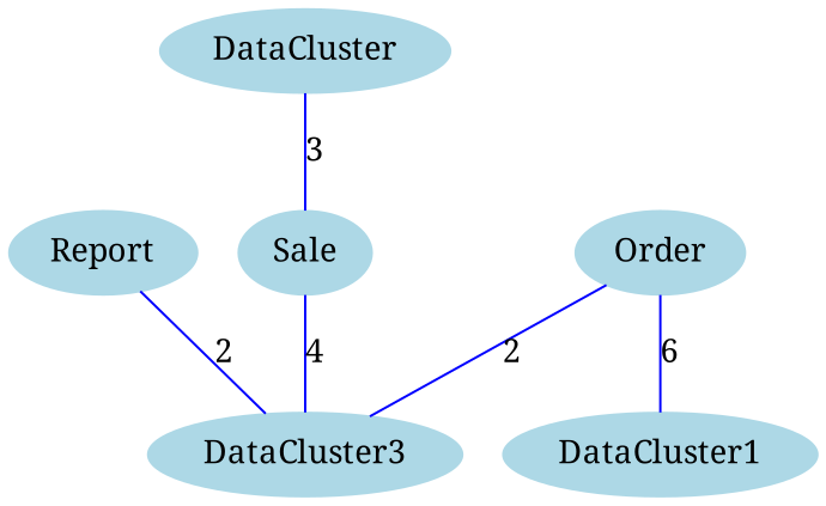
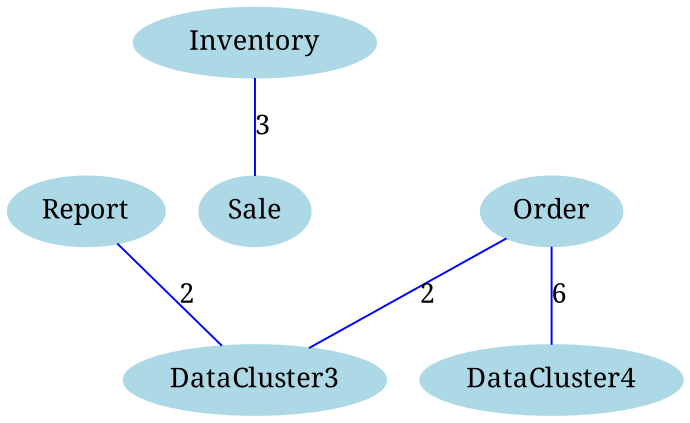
  graph {
    fontname="Noto Serif"
    node [color=lightblue fontcolor=black fontname="Noto Serif" shape=ellipse style=filled]
    edge [color=blue font=6 fontname="Noto Serif"]
    n1 [label=Report]
    n2 [label=DataCluster3]
    n3 [label=Order]
-   n4 [label=DataCluster1]
-   n5 [label=DataCluster]
+   n4 [label=DataCluster4]
+   n5 [label=Inventory]
    n6 [label=Sale]
    n1 -- n2 [label=2 weight=2]
    n3 -- n2 [label=2 weight=1]
    n3 -- n4 [label=6 weight=6]
    n5 -- n6 [label=3 weight=3]
-   n6 -- n2 [label=4 weight=4]
  }
